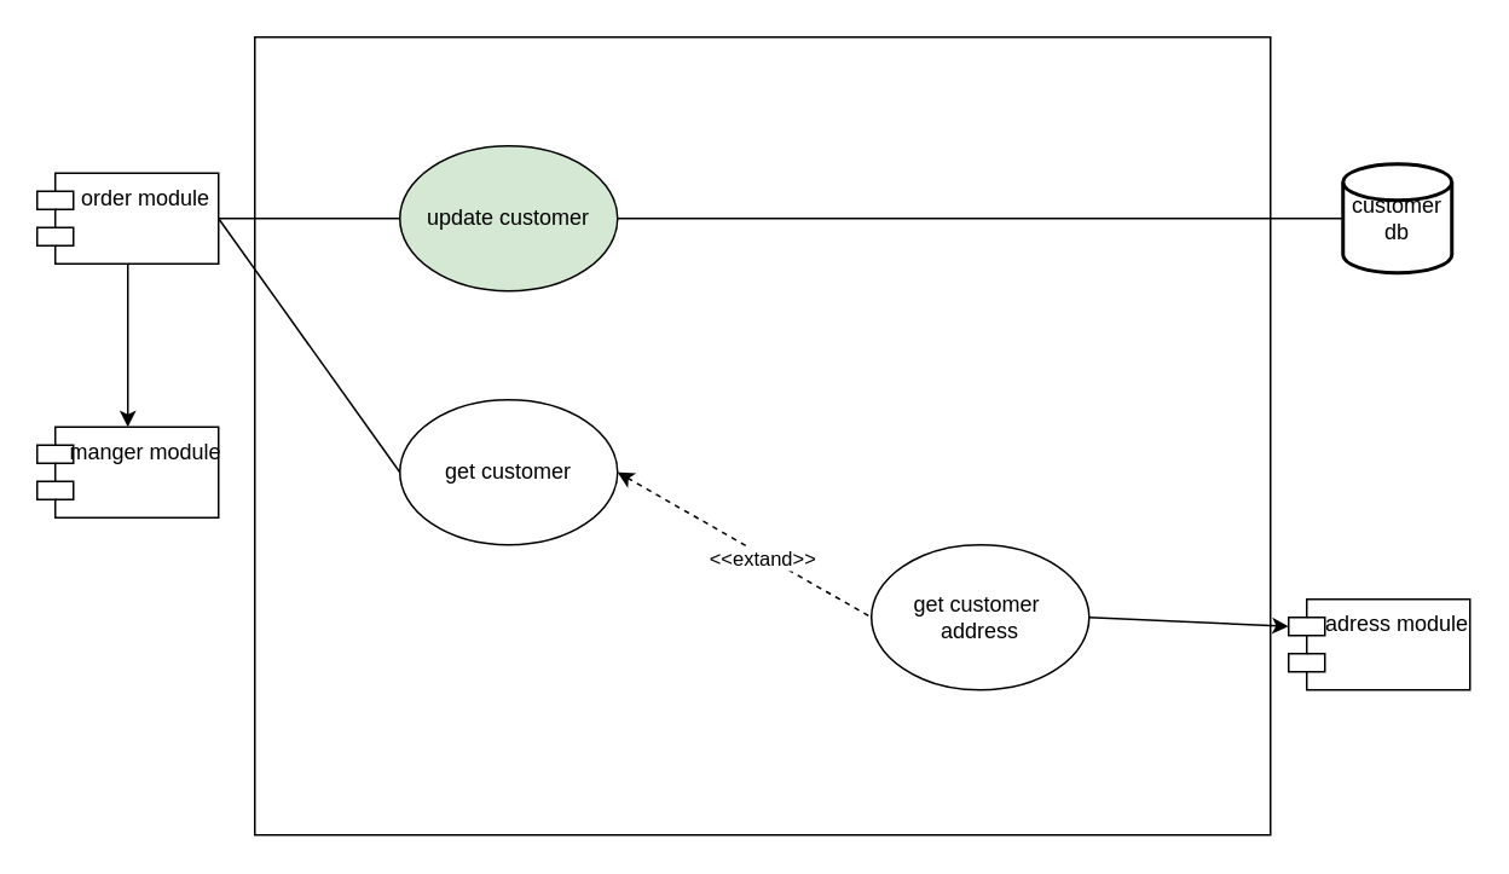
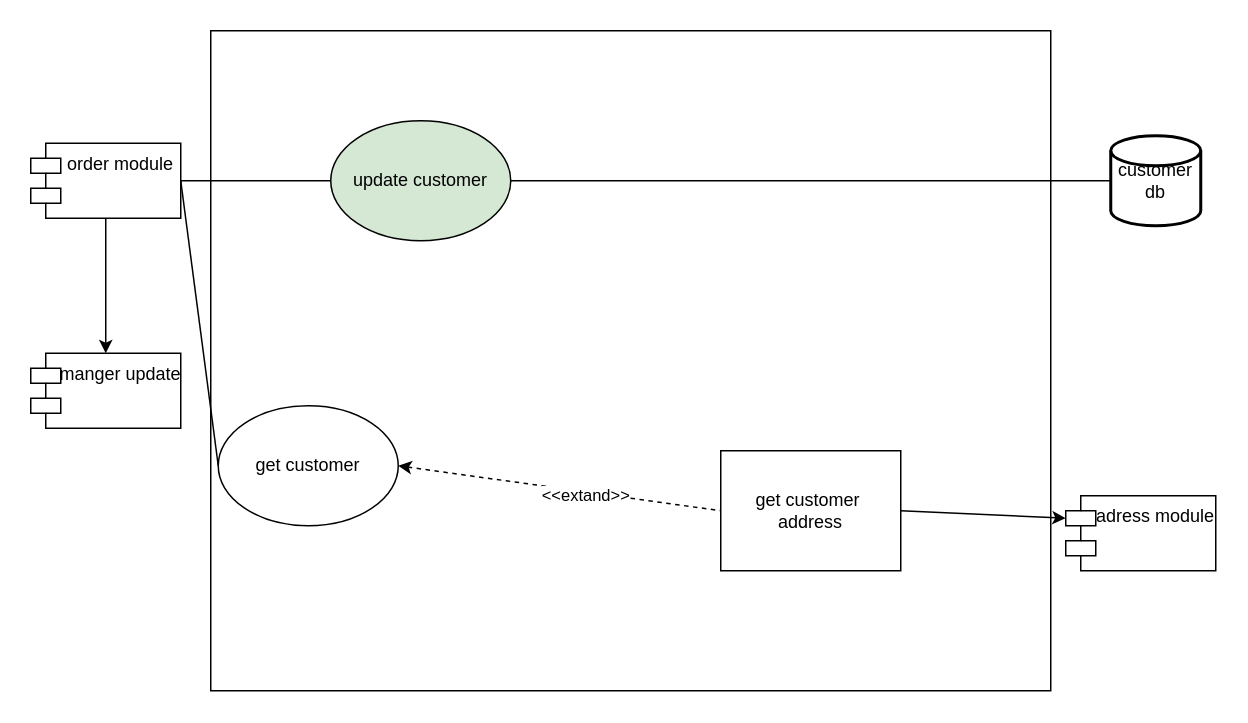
  <mxCell id="0" />
  <mxCell id="1" parent="0" />
  <mxCell id="2" value="" style="rounded=0;whiteSpace=wrap;html=1;" vertex="1" parent="1"><mxGeometry x="140" y="20" width="560" height="440" as="geometry" /></mxCell>
  <mxCell id="3" value="update customer" style="ellipse;whiteSpace=wrap;html=1;fillColor=#d5e8d4;" vertex="1" parent="1"><mxGeometry x="220" y="80" width="120" height="80" as="geometry" /></mxCell>
- <mxCell id="4" value="get customer" style="ellipse;whiteSpace=wrap;html=1;" vertex="1" parent="1"><mxGeometry x="220" y="220" width="120" height="80" as="geometry" /></mxCell>
- <mxCell id="5" value="get customer&amp;nbsp;&lt;br&gt;address" style="ellipse;whiteSpace=wrap;html=1;" vertex="1" parent="1"><mxGeometry x="480" y="300" width="120" height="80" as="geometry" /></mxCell>
+ <mxCell id="4" value="get customer" style="ellipse;whiteSpace=wrap;html=1;" vertex="1" parent="1"><mxGeometry x="145" y="270" width="120" height="80" as="geometry" /></mxCell>
+ <mxCell id="5" value="get customer&amp;nbsp;&lt;br&gt;address" style="whiteSpace=wrap;html=1;rounded=0;" vertex="1" parent="1"><mxGeometry x="480" y="300" width="120" height="80" as="geometry" /></mxCell>
  <mxCell id="6" value="" style="endArrow=none;html=1;entryX=0;entryY=0.5;entryDx=0;entryDy=0;exitX=1;exitY=0.5;exitDx=0;exitDy=0;startArrow=classic;startFill=1;dashed=1;" edge="1" parent="1" source="4" target="5"><mxGeometry width="50" height="50" relative="1" as="geometry"><mxPoint x="470" y="510" as="sourcePoint" /><mxPoint x="520" y="460" as="targetPoint" /></mxGeometry></mxCell>
  <mxCell id="7" value="&amp;lt;&amp;lt;extand&amp;gt;&amp;gt;" style="edgeLabel;html=1;align=center;verticalAlign=middle;resizable=0;points=[];" vertex="1" connectable="0" parent="6"><mxGeometry x="0.157" y="-2" relative="1" as="geometry"><mxPoint as="offset" /></mxGeometry></mxCell>
  <mxCell id="8" value="adress module" style="shape=module;align=left;spacingLeft=20;align=center;verticalAlign=top;" vertex="1" parent="1"><mxGeometry x="710" y="330" width="100" height="50" as="geometry" /></mxCell>
  <mxCell id="9" value="" style="endArrow=classic;html=1;entryX=0;entryY=0;entryDx=0;entryDy=15;exitX=1;exitY=0.5;exitDx=0;exitDy=0;entryPerimeter=0;" edge="1" parent="1" source="5" target="8"><mxGeometry width="50" height="50" relative="1" as="geometry"><mxPoint x="350" y="310" as="sourcePoint" /><mxPoint x="510" y="250" as="targetPoint" /></mxGeometry></mxCell>
  <mxCell id="10" value="customer db" style="strokeWidth=2;html=1;shape=mxgraph.flowchart.database;whiteSpace=wrap;" vertex="1" parent="1"><mxGeometry x="740" y="90" width="60" height="60" as="geometry" /></mxCell>
  <mxCell id="11" value="" style="endArrow=none;html=1;entryX=0;entryY=0.5;entryDx=0;entryDy=0;exitX=1;exitY=0.5;exitDx=0;exitDy=0;entryPerimeter=0;" edge="1" parent="1" source="3" target="10"><mxGeometry width="50" height="50" relative="1" as="geometry"><mxPoint x="490" y="210" as="sourcePoint" /><mxPoint x="600" y="360" as="targetPoint" /></mxGeometry></mxCell>
  <mxCell id="12" style="edgeStyle=orthogonalEdgeStyle;rounded=0;orthogonalLoop=1;jettySize=auto;html=1;startArrow=none;startFill=0;" edge="1" parent="1" source="13" target="16"><mxGeometry relative="1" as="geometry" /></mxCell>
  <mxCell id="13" value="order module" style="shape=module;align=left;spacingLeft=20;align=center;verticalAlign=top;" vertex="1" parent="1"><mxGeometry x="20" y="95" width="100" height="50" as="geometry" /></mxCell>
  <mxCell id="14" value="" style="endArrow=none;html=1;entryX=0;entryY=0.5;entryDx=0;entryDy=0;exitX=1;exitY=0.5;exitDx=0;exitDy=0;" edge="1" parent="1" source="13" target="3"><mxGeometry width="50" height="50" relative="1" as="geometry"><mxPoint x="350" y="130" as="sourcePoint" /><mxPoint x="750" y="130" as="targetPoint" /></mxGeometry></mxCell>
  <mxCell id="15" value="" style="endArrow=none;html=1;entryX=0;entryY=0.5;entryDx=0;entryDy=0;exitX=1;exitY=0.5;exitDx=0;exitDy=0;" edge="1" parent="1" source="13" target="4"><mxGeometry width="50" height="50" relative="1" as="geometry"><mxPoint x="130" y="130" as="sourcePoint" /><mxPoint x="230" y="130" as="targetPoint" /></mxGeometry></mxCell>
- <mxCell id="16" value="manger module" style="shape=module;align=left;spacingLeft=20;align=center;verticalAlign=top;" vertex="1" parent="1"><mxGeometry x="20" y="235" width="100" height="50" as="geometry" /></mxCell>
+ <mxCell id="16" value="manger update" style="shape=module;align=left;spacingLeft=20;align=center;verticalAlign=top;" vertex="1" parent="1"><mxGeometry x="20" y="235" width="100" height="50" as="geometry" /></mxCell>
